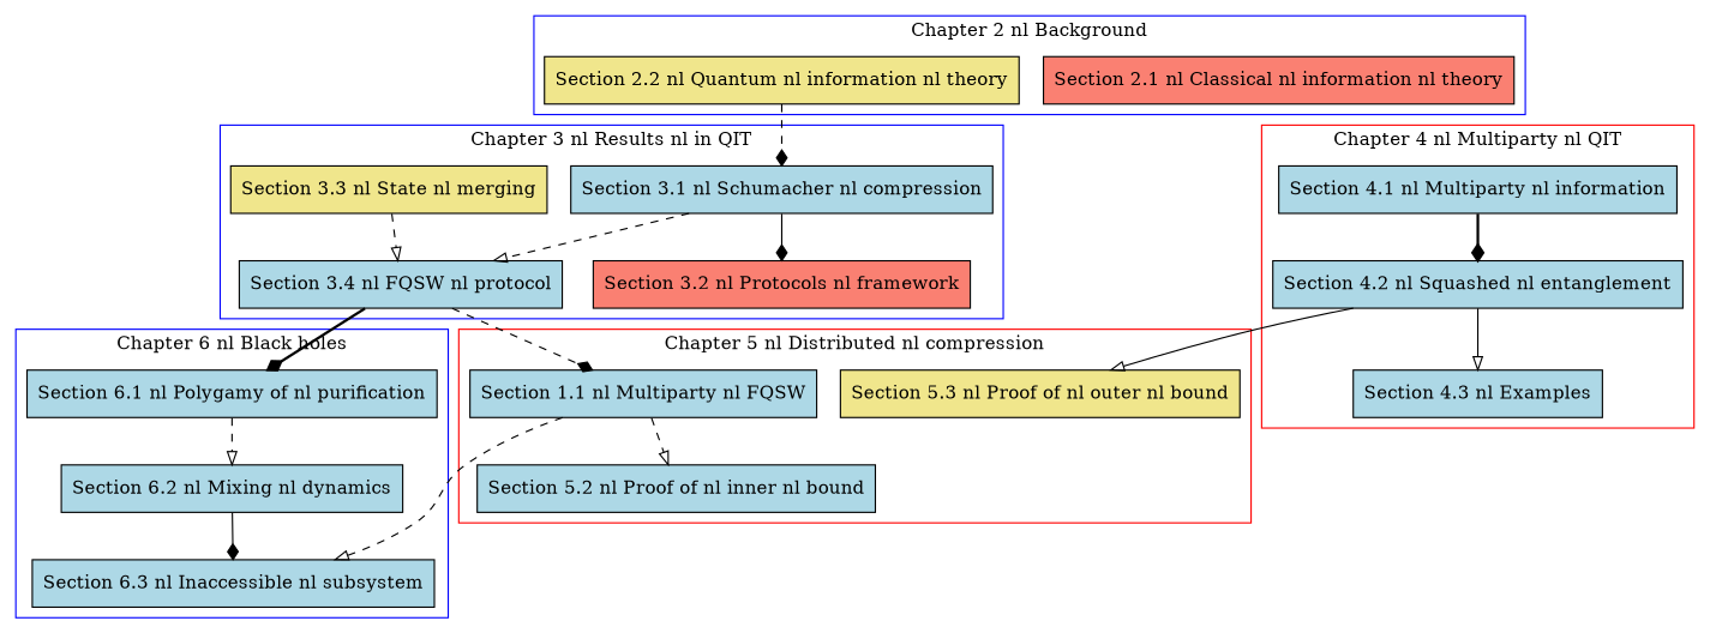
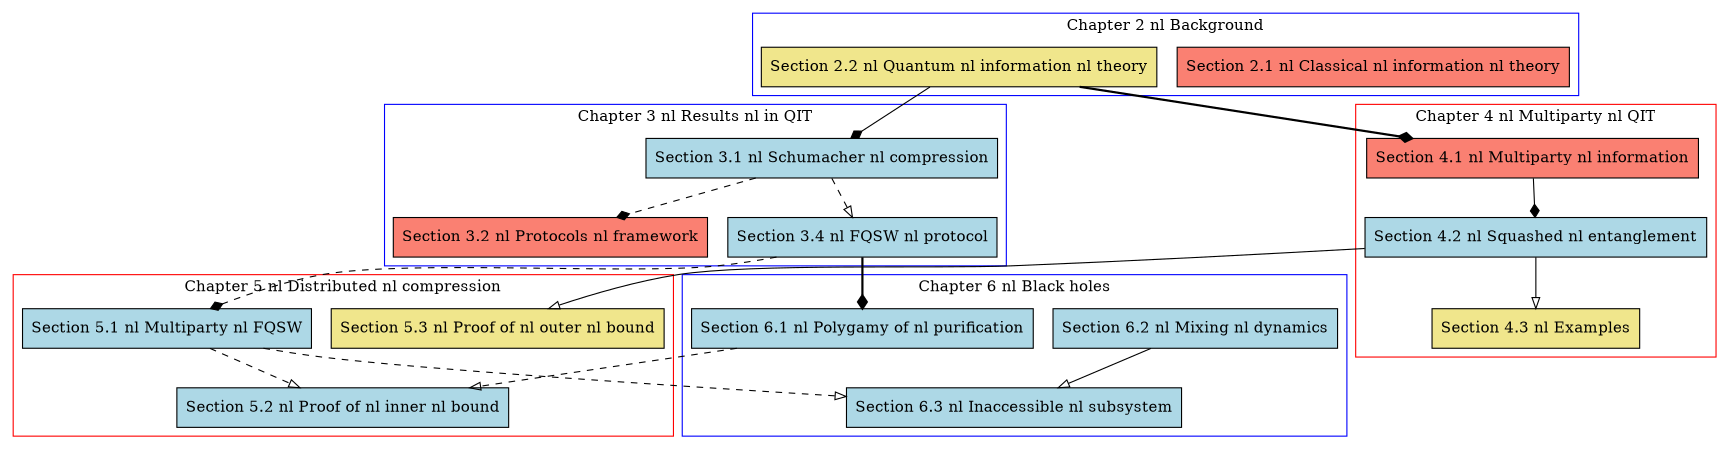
  digraph {
    node [fillcolor=lightblue shape=box style=filled]
    edge [arrowhead=onormal style=dashed]
    n1 [fillcolor=salmon label="Section 2.1 nl Classical nl information nl theory"]
    n2 [fillcolor=khaki label="Section 2.2 nl Quantum nl information nl theory"]
    n3 [label="Section 3.1 nl Schumacher nl compression"]
    n4 [fillcolor=salmon label="Section 3.2 nl Protocols nl framework"]
    n5 [label="Section 3.4 nl FQSW nl protocol"]
-   n6 [fillcolor=khaki label="Section 3.3 nl State nl merging"]
-   n7 [label="Section 4.1 nl Multiparty nl information"]
+   n7 [fillcolor=salmon label="Section 4.1 nl Multiparty nl information"]
    n8 [label="Section 4.2 nl Squashed nl entanglement"]
-   n9 [label="Section 4.3 nl Examples"]
-   n10 [label="Section 1.1 nl Multiparty nl FQSW"]
+   n9 [fillcolor=khaki label="Section 4.3 nl Examples"]
+   n10 [label="Section 5.1 nl Multiparty nl FQSW"]
    n11 [label="Section 5.2 nl Proof of nl inner nl bound"]
    n12 [fillcolor=khaki label="Section 5.3 nl Proof of nl outer nl bound"]
    n13 [label="Section 6.1 nl Polygamy of nl purification"]
    n14 [label="Section 6.2 nl Mixing nl dynamics"]
    n15 [label="Section 6.3 nl Inaccessible nl subsystem"]
    subgraph cluster_1 {
      color=blue
      label="Chapter 2 nl Background"
      n1
      n2
    }
    subgraph cluster_2 {
      color=blue
      label="Chapter 3 nl Results nl in QIT"
      n3
      n4
      n5
-     n6
    }
    subgraph cluster_3 {
      color=red
      label="Chapter 4 nl Multiparty nl QIT"
      n7
      n8
      n9
    }
    subgraph cluster_4 {
      color=red
      label="Chapter 5 nl Distributed nl compression"
      n10
      n11
      n12
    }
    subgraph cluster_5 {
      color=blue
      label="Chapter 6 nl Black holes"
      n13
      n14
      n15
    }
-   n2 -> n3 [arrowhead=diamond]
-   n3 -> n4 [arrowhead=diamond style=solid]
+   n2 -> n3 [arrowhead=diamond style=solid]
+   n2 -> n7 [arrowhead=diamond style=bold]
+   n3 -> n4 [arrowhead=diamond]
    n3 -> n5
    n5 -> n10 [arrowhead=diamond]
    n5 -> n13 [arrowhead=diamond style=bold]
-   n6 -> n5
-   n7 -> n8 [arrowhead=diamond style=bold]
+   n7 -> n8 [arrowhead=diamond style=solid]
    n8 -> n9 [style=solid]
    n8 -> n12 [style=solid]
    n10 -> n11
    n10 -> n15
-   n13 -> n14
-   n14 -> n15 [arrowhead=diamond style=solid]
+   n13 -> n11
+   n14 -> n15 [style=solid]
  }
